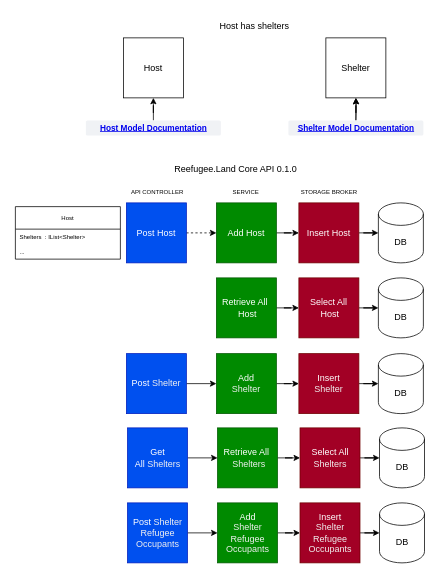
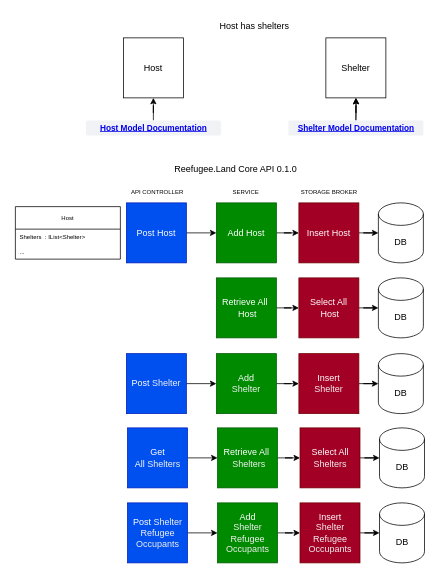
  <mxCell id="0" />
  <mxCell id="1" parent="0" />
  <mxCell id="2" value="Host has shelters" style="text;html=1;strokeColor=none;fillColor=none;align=center;verticalAlign=middle;whiteSpace=wrap;rounded=0;" parent="1" vertex="1"><mxGeometry x="264" y="20" width="150" height="30" as="geometry" /></mxCell>
  <mxCell id="3" value="Host" style="whiteSpace=wrap;html=1;aspect=fixed;" parent="1" vertex="1"><mxGeometry x="164" y="50" width="80" height="80" as="geometry" /></mxCell>
  <mxCell id="4" style="edgeStyle=orthogonalEdgeStyle;rounded=0;orthogonalLoop=1;jettySize=auto;html=1;" parent="1" source="5" target="3" edge="1"><mxGeometry relative="1" as="geometry" /></mxCell>
  <mxCell id="5" value="&lt;a href=&quot;https://docs.refugee.land/docs/refugeeland.core/models/host&quot;&gt;Host Model Documentation&lt;/a&gt;" style="dashed=0;html=1;fillColor=#F0F2F5;strokeColor=none;align=center;rounded=1;arcSize=10;fontColor=#3384FF;fontStyle=1;fontSize=11;shadow=0" parent="1" vertex="1"><mxGeometry x="114" y="160" width="180" height="20" as="geometry" /></mxCell>
  <mxCell id="6" value="Shelter" style="whiteSpace=wrap;html=1;aspect=fixed;" parent="1" vertex="1"><mxGeometry x="434" y="50" width="80" height="80" as="geometry" /></mxCell>
  <mxCell id="7" style="edgeStyle=orthogonalEdgeStyle;rounded=0;orthogonalLoop=1;jettySize=auto;html=1;" parent="1" target="6" edge="1"><mxGeometry relative="1" as="geometry"><mxPoint x="474" y="160" as="sourcePoint" /></mxGeometry></mxCell>
  <mxCell id="8" value="" style="edgeStyle=orthogonalEdgeStyle;rounded=0;orthogonalLoop=1;jettySize=auto;html=1;" parent="1" source="9" target="6" edge="1"><mxGeometry relative="1" as="geometry"><mxPoint x="474" y="160" as="sourcePoint" /></mxGeometry></mxCell>
  <mxCell id="9" value="&lt;a href=&quot;https://docs.refugee.land/docs/refugeeland.core/models/shelter&quot;&gt;Shelter Model Documentation&lt;/a&gt;" style="dashed=0;html=1;fillColor=#F0F2F5;strokeColor=none;align=center;rounded=1;arcSize=10;fontColor=#3384FF;fontStyle=1;fontSize=11;shadow=0" parent="1" vertex="1"><mxGeometry x="384" y="160" width="180" height="20" as="geometry" /></mxCell>
  <mxCell id="10" value="Reefugee.Land Core API 0.1.0" style="text;html=1;strokeColor=none;fillColor=none;align=center;verticalAlign=middle;whiteSpace=wrap;rounded=0;" parent="1" vertex="1"><mxGeometry x="204" y="210" width="220" height="30" as="geometry" /></mxCell>
- <mxCell id="11" style="edgeStyle=orthogonalEdgeStyle;rounded=0;orthogonalLoop=1;jettySize=auto;html=1;entryX=0;entryY=0.5;entryDx=0;entryDy=0;fontSize=8;dashed=1;" parent="1" source="12" target="14" edge="1"><mxGeometry relative="1" as="geometry" /></mxCell>
+ <mxCell id="11" style="edgeStyle=orthogonalEdgeStyle;rounded=0;orthogonalLoop=1;jettySize=auto;html=1;entryX=0;entryY=0.5;entryDx=0;entryDy=0;fontSize=8;" parent="1" source="12" target="14" edge="1"><mxGeometry relative="1" as="geometry" /></mxCell>
  <mxCell id="12" value="Post Host" style="whiteSpace=wrap;html=1;aspect=fixed;fillColor=#0050ef;fontColor=#ffffff;strokeColor=#001DBC;" parent="1" vertex="1"><mxGeometry x="168" y="270" width="80" height="80" as="geometry" /></mxCell>
  <mxCell id="13" style="edgeStyle=orthogonalEdgeStyle;rounded=0;orthogonalLoop=1;jettySize=auto;html=1;entryX=0;entryY=0.5;entryDx=0;entryDy=0;fontSize=8;" parent="1" source="14" target="16" edge="1"><mxGeometry relative="1" as="geometry" /></mxCell>
  <mxCell id="14" value="Add Host" style="whiteSpace=wrap;html=1;aspect=fixed;fillColor=#008a00;fontColor=#ffffff;strokeColor=#005700;" parent="1" vertex="1"><mxGeometry x="288" y="270" width="80" height="80" as="geometry" /></mxCell>
  <mxCell id="15" style="edgeStyle=orthogonalEdgeStyle;rounded=0;orthogonalLoop=1;jettySize=auto;html=1;fontSize=8;" parent="1" source="16" target="32" edge="1"><mxGeometry relative="1" as="geometry" /></mxCell>
  <mxCell id="16" value="Insert Host" style="whiteSpace=wrap;html=1;aspect=fixed;fillColor=#a20025;fontColor=#ffffff;strokeColor=#6F0000;" parent="1" vertex="1"><mxGeometry x="398" y="270" width="80" height="80" as="geometry" /></mxCell>
  <mxCell id="17" style="edgeStyle=orthogonalEdgeStyle;rounded=0;orthogonalLoop=1;jettySize=auto;html=1;fontSize=8;" parent="1" edge="1"><mxGeometry relative="1" as="geometry"><mxPoint x="288" y="510" as="targetPoint" /></mxGeometry></mxCell>
  <mxCell id="18" style="edgeStyle=orthogonalEdgeStyle;rounded=0;orthogonalLoop=1;jettySize=auto;html=1;fontSize=8;" parent="1" edge="1"><mxGeometry relative="1" as="geometry"><mxPoint x="398" y="510" as="targetPoint" /></mxGeometry></mxCell>
  <mxCell id="19" style="edgeStyle=orthogonalEdgeStyle;rounded=0;orthogonalLoop=1;jettySize=auto;html=1;fontSize=8;" parent="1" edge="1"><mxGeometry relative="1" as="geometry"><mxPoint x="504" y="510" as="targetPoint" /></mxGeometry></mxCell>
  <mxCell id="20" style="edgeStyle=orthogonalEdgeStyle;rounded=0;orthogonalLoop=1;jettySize=auto;html=1;fontSize=8;" parent="1" source="21" target="23" edge="1"><mxGeometry relative="1" as="geometry" /></mxCell>
  <mxCell id="21" value="Post&amp;nbsp;&lt;span style=&quot;color: rgb(240, 240, 240);&quot;&gt;Shelter&lt;/span&gt;" style="whiteSpace=wrap;html=1;aspect=fixed;fillColor=#0050ef;fontColor=#ffffff;strokeColor=#001DBC;" parent="1" vertex="1"><mxGeometry x="168" y="471" width="80" height="80" as="geometry" /></mxCell>
  <mxCell id="22" style="edgeStyle=orthogonalEdgeStyle;rounded=0;orthogonalLoop=1;jettySize=auto;html=1;fontSize=8;" parent="1" source="23" target="25" edge="1"><mxGeometry relative="1" as="geometry" /></mxCell>
  <mxCell id="23" value="Add&lt;br&gt;&lt;span style=&quot;color: rgb(240, 240, 240);&quot;&gt;Shelter&lt;/span&gt;" style="whiteSpace=wrap;html=1;aspect=fixed;fillColor=#008a00;fontColor=#ffffff;strokeColor=#005700;" parent="1" vertex="1"><mxGeometry x="288" y="471" width="80" height="80" as="geometry" /></mxCell>
  <mxCell id="24" style="edgeStyle=orthogonalEdgeStyle;rounded=0;orthogonalLoop=1;jettySize=auto;html=1;entryX=0;entryY=0.5;entryDx=0;entryDy=0;entryPerimeter=0;fontSize=8;" parent="1" source="25" target="33" edge="1"><mxGeometry relative="1" as="geometry" /></mxCell>
  <mxCell id="25" value="Insert&lt;br&gt;&lt;span style=&quot;color: rgb(240, 240, 240);&quot;&gt;Shelter&lt;/span&gt;" style="whiteSpace=wrap;html=1;aspect=fixed;fillColor=#a20025;fontColor=#ffffff;strokeColor=#6F0000;" parent="1" vertex="1"><mxGeometry x="398" y="471" width="80" height="80" as="geometry" /></mxCell>
  <mxCell id="26" value="Host" style="swimlane;fontStyle=0;childLayout=stackLayout;horizontal=1;startSize=30;horizontalStack=0;resizeParent=1;resizeParentMax=0;resizeLast=0;collapsible=1;marginBottom=0;fontSize=8;" parent="1" vertex="1"><mxGeometry x="20" y="275" width="140" height="70" as="geometry"><mxRectangle x="250" y="530" width="110" height="30" as="alternateBounds" /></mxGeometry></mxCell>
  <mxCell id="27" value="Shelters  : IList&lt;Shelter&gt;" style="text;strokeColor=none;fillColor=none;align=left;verticalAlign=middle;spacingLeft=4;spacingRight=4;overflow=hidden;points=[[0,0.5],[1,0.5]];portConstraint=eastwest;rotatable=0;fontSize=8;" parent="26" vertex="1"><mxGeometry y="30" width="140" height="20" as="geometry" /></mxCell>
  <mxCell id="28" value="..." style="text;strokeColor=none;fillColor=none;align=left;verticalAlign=middle;spacingLeft=4;spacingRight=4;overflow=hidden;points=[[0,0.5],[1,0.5]];portConstraint=eastwest;rotatable=0;fontSize=8;" parent="26" vertex="1"><mxGeometry y="50" width="140" height="20" as="geometry" /></mxCell>
  <mxCell id="29" value="API CONTROLLER" style="text;html=1;strokeColor=none;fillColor=none;align=center;verticalAlign=middle;whiteSpace=wrap;rounded=0;fontSize=8;" parent="1" vertex="1"><mxGeometry x="169.5" y="240" width="78.5" height="30" as="geometry" /></mxCell>
  <mxCell id="30" value="SERVICE" style="text;html=1;strokeColor=none;fillColor=none;align=center;verticalAlign=middle;whiteSpace=wrap;rounded=0;fontSize=8;" parent="1" vertex="1"><mxGeometry x="288" y="240" width="78.5" height="30" as="geometry" /></mxCell>
  <mxCell id="31" value="STORAGE BROKER" style="text;html=1;strokeColor=none;fillColor=none;align=center;verticalAlign=middle;whiteSpace=wrap;rounded=0;fontSize=8;" parent="1" vertex="1"><mxGeometry x="398.75" y="240" width="78.5" height="30" as="geometry" /></mxCell>
  <mxCell id="32" value="DB" style="shape=cylinder3;whiteSpace=wrap;html=1;boundedLbl=1;backgroundOutline=1;size=15;" parent="1" vertex="1"><mxGeometry x="504" y="270" width="60" height="80" as="geometry" /></mxCell>
  <mxCell id="33" value="DB" style="shape=cylinder3;whiteSpace=wrap;html=1;boundedLbl=1;backgroundOutline=1;size=15;" parent="1" vertex="1"><mxGeometry x="504" y="471" width="60" height="80" as="geometry" /></mxCell>
  <mxCell id="34" style="edgeStyle=orthogonalEdgeStyle;rounded=0;orthogonalLoop=1;jettySize=auto;html=1;entryX=0;entryY=0.5;entryDx=0;entryDy=0;" parent="1" source="35" target="37" edge="1"><mxGeometry relative="1" as="geometry" /></mxCell>
  <mxCell id="35" value="Retrieve All&amp;nbsp;&lt;br&gt;&amp;nbsp;Host" style="whiteSpace=wrap;html=1;aspect=fixed;fillColor=#008a00;fontColor=#ffffff;strokeColor=#005700;" parent="1" vertex="1"><mxGeometry x="288" y="370" width="80" height="80" as="geometry" /></mxCell>
  <mxCell id="36" style="edgeStyle=orthogonalEdgeStyle;rounded=0;orthogonalLoop=1;jettySize=auto;html=1;entryX=0;entryY=0.5;entryDx=0;entryDy=0;entryPerimeter=0;" parent="1" source="37" target="38" edge="1"><mxGeometry relative="1" as="geometry" /></mxCell>
  <mxCell id="37" value="Select All&lt;br&gt;&amp;nbsp;Host" style="whiteSpace=wrap;html=1;aspect=fixed;fillColor=#a20025;fontColor=#ffffff;strokeColor=#6F0000;" parent="1" vertex="1"><mxGeometry x="398" y="370" width="80" height="80" as="geometry" /></mxCell>
  <mxCell id="38" value="DB" style="shape=cylinder3;whiteSpace=wrap;html=1;boundedLbl=1;backgroundOutline=1;size=15;" parent="1" vertex="1"><mxGeometry x="504" y="370" width="60" height="80" as="geometry" /></mxCell>
  <mxCell id="39" style="edgeStyle=orthogonalEdgeStyle;rounded=0;orthogonalLoop=1;jettySize=auto;html=1;entryX=0;entryY=0.5;entryDx=0;entryDy=0;" parent="1" source="40" target="42" edge="1"><mxGeometry relative="1" as="geometry" /></mxCell>
  <mxCell id="40" value="Get All&amp;nbsp;&lt;span style=&quot;color: rgb(240, 240, 240);&quot;&gt;Shelters&lt;/span&gt;" style="whiteSpace=wrap;html=1;aspect=fixed;fillColor=#0050ef;fontColor=#ffffff;strokeColor=#001DBC;" parent="1" vertex="1"><mxGeometry x="169.5" y="570" width="80" height="80" as="geometry" /></mxCell>
  <mxCell id="41" style="edgeStyle=orthogonalEdgeStyle;rounded=0;orthogonalLoop=1;jettySize=auto;html=1;" parent="1" source="42" target="44" edge="1"><mxGeometry relative="1" as="geometry" /></mxCell>
  <mxCell id="42" value="Retrieve All&amp;nbsp;&lt;br&gt;&amp;nbsp;&lt;span style=&quot;color: rgb(240, 240, 240);&quot;&gt;Shelters&lt;/span&gt;" style="whiteSpace=wrap;html=1;aspect=fixed;fillColor=#008a00;fontColor=#ffffff;strokeColor=#005700;" parent="1" vertex="1"><mxGeometry x="289.5" y="570" width="80" height="80" as="geometry" /></mxCell>
  <mxCell id="43" style="edgeStyle=orthogonalEdgeStyle;rounded=0;orthogonalLoop=1;jettySize=auto;html=1;" parent="1" source="44" target="45" edge="1"><mxGeometry relative="1" as="geometry" /></mxCell>
  <mxCell id="44" value="Select All&lt;br&gt;&lt;span style=&quot;color: rgb(240, 240, 240);&quot;&gt;Shelters&lt;/span&gt;" style="whiteSpace=wrap;html=1;aspect=fixed;fillColor=#a20025;fontColor=#ffffff;strokeColor=#6F0000;" parent="1" vertex="1"><mxGeometry x="399.5" y="570" width="80" height="80" as="geometry" /></mxCell>
  <mxCell id="45" value="DB" style="shape=cylinder3;whiteSpace=wrap;html=1;boundedLbl=1;backgroundOutline=1;size=15;" parent="1" vertex="1"><mxGeometry x="505.5" y="570" width="60" height="80" as="geometry" /></mxCell>
  <mxCell id="46" style="edgeStyle=orthogonalEdgeStyle;rounded=0;orthogonalLoop=1;jettySize=auto;html=1;fontSize=8;" edge="1" parent="1" source="47" target="49"><mxGeometry relative="1" as="geometry" /></mxCell>
  <mxCell id="47" value="Post&amp;nbsp;&lt;span style=&quot;color: rgb(240, 240, 240);&quot;&gt;Shelter&lt;br&gt;Refugee&lt;br&gt;Occupants&lt;br&gt;&lt;/span&gt;" style="whiteSpace=wrap;html=1;aspect=fixed;fillColor=#0050ef;fontColor=#ffffff;strokeColor=#001DBC;" vertex="1" parent="1"><mxGeometry x="169.5" y="670" width="80" height="80" as="geometry" /></mxCell>
  <mxCell id="48" style="edgeStyle=orthogonalEdgeStyle;rounded=0;orthogonalLoop=1;jettySize=auto;html=1;fontSize=8;" edge="1" parent="1" source="49" target="51"><mxGeometry relative="1" as="geometry" /></mxCell>
  <mxCell id="49" value="Add&lt;br&gt;&lt;span style=&quot;color: rgb(240, 240, 240);&quot;&gt;Shelter&lt;br&gt;&lt;/span&gt;&lt;span style=&quot;color: rgb(240, 240, 240);&quot;&gt;Refugee&lt;/span&gt;&lt;br style=&quot;color: rgb(240, 240, 240);&quot;&gt;&lt;span style=&quot;color: rgb(240, 240, 240);&quot;&gt;Occupants&lt;/span&gt;&lt;span style=&quot;color: rgb(240, 240, 240);&quot;&gt;&lt;br&gt;&lt;/span&gt;" style="whiteSpace=wrap;html=1;aspect=fixed;fillColor=#008a00;fontColor=#ffffff;strokeColor=#005700;" vertex="1" parent="1"><mxGeometry x="289.5" y="670" width="80" height="80" as="geometry" /></mxCell>
  <mxCell id="50" style="edgeStyle=orthogonalEdgeStyle;rounded=0;orthogonalLoop=1;jettySize=auto;html=1;entryX=0;entryY=0.5;entryDx=0;entryDy=0;entryPerimeter=0;fontSize=8;" edge="1" parent="1" source="51" target="52"><mxGeometry relative="1" as="geometry" /></mxCell>
  <mxCell id="51" value="Insert&lt;br&gt;&lt;span style=&quot;color: rgb(240, 240, 240);&quot;&gt;Shelter&lt;br&gt;&lt;/span&gt;&lt;span style=&quot;color: rgb(240, 240, 240);&quot;&gt;Refugee&lt;/span&gt;&lt;br style=&quot;color: rgb(240, 240, 240);&quot;&gt;&lt;span style=&quot;color: rgb(240, 240, 240);&quot;&gt;Occupants&lt;/span&gt;&lt;span style=&quot;color: rgb(240, 240, 240);&quot;&gt;&lt;br&gt;&lt;/span&gt;" style="whiteSpace=wrap;html=1;aspect=fixed;fillColor=#a20025;fontColor=#ffffff;strokeColor=#6F0000;" vertex="1" parent="1"><mxGeometry x="399.5" y="670" width="80" height="80" as="geometry" /></mxCell>
  <mxCell id="52" value="DB" style="shape=cylinder3;whiteSpace=wrap;html=1;boundedLbl=1;backgroundOutline=1;size=15;" vertex="1" parent="1"><mxGeometry x="505.5" y="670" width="60" height="80" as="geometry" /></mxCell>
